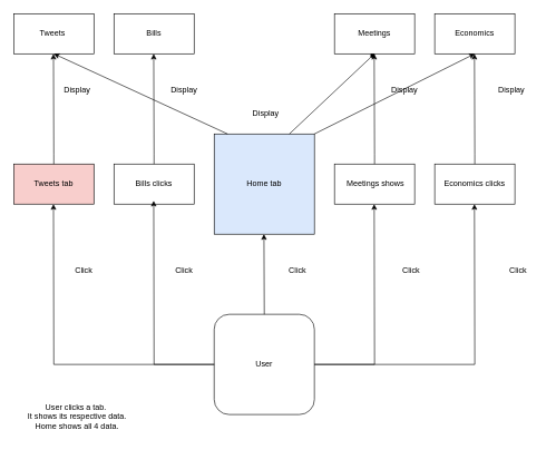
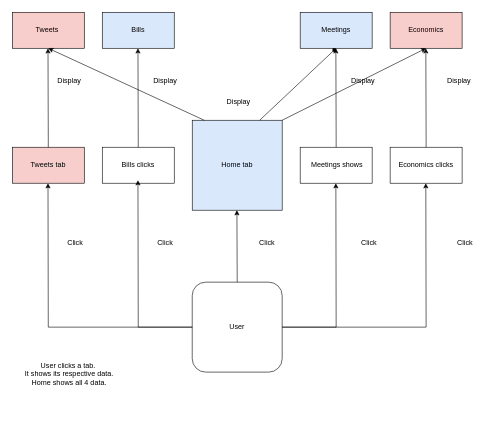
  <mxCell id="0" />
  <mxCell id="1" parent="0" />
  <mxCell id="2" value="User" style="whiteSpace=wrap;html=1;aspect=fixed;rounded=1;" parent="1" vertex="1"><mxGeometry x="320" y="470" width="150" height="150" as="geometry" /></mxCell>
  <mxCell id="3" value="Home tab" style="whiteSpace=wrap;html=1;aspect=fixed;fillColor=#dae8fc;" parent="1" vertex="1"><mxGeometry x="320" y="200" width="150" height="150" as="geometry" /></mxCell>
  <mxCell id="4" value="Click" style="text;html=1;align=center;verticalAlign=middle;whiteSpace=wrap;rounded=0;" parent="1" vertex="1"><mxGeometry x="240" y="390" width="70" height="30" as="geometry" /></mxCell>
  <mxCell id="5" value="Bills clicks" style="whiteSpace=wrap;html=1;" parent="1" vertex="1"><mxGeometry x="170" y="245" width="120" height="60" as="geometry" /></mxCell>
  <mxCell id="6" value="" style="edgeStyle=orthogonalEdgeStyle;rounded=0;orthogonalLoop=1;jettySize=auto;html=1;exitX=0.5;exitY=0;exitDx=0;exitDy=0;" parent="1" source="2" edge="1"><mxGeometry relative="1" as="geometry"><mxPoint x="394.5" y="475" as="sourcePoint" /><mxPoint x="394.5" y="350" as="targetPoint" /></mxGeometry></mxCell>
  <mxCell id="7" value="Tweets tab" style="whiteSpace=wrap;html=1;fillColor=#f8cecc;" parent="1" vertex="1"><mxGeometry x="20" y="245" width="120" height="60" as="geometry" /></mxCell>
  <mxCell id="8" value="Economics clicks" style="whiteSpace=wrap;html=1;" parent="1" vertex="1"><mxGeometry x="650" y="245" width="120" height="60" as="geometry" /></mxCell>
  <mxCell id="9" value="&amp;nbsp;Meetings shows" style="whiteSpace=wrap;html=1;" vertex="1" parent="1"><mxGeometry x="500" y="245" width="120" height="60" as="geometry" /></mxCell>
  <mxCell id="10" value="" style="edgeStyle=orthogonalEdgeStyle;rounded=0;orthogonalLoop=1;jettySize=auto;html=1;exitX=0;exitY=0.5;exitDx=0;exitDy=0;" edge="1" parent="1" source="2"><mxGeometry relative="1" as="geometry"><mxPoint x="230" y="420" as="sourcePoint" /><mxPoint x="229.5" y="300" as="targetPoint" /></mxGeometry></mxCell>
  <mxCell id="11" value="" style="edgeStyle=orthogonalEdgeStyle;rounded=0;orthogonalLoop=1;jettySize=auto;html=1;" edge="1" parent="1" source="2"><mxGeometry relative="1" as="geometry"><mxPoint x="80" y="425" as="sourcePoint" /><mxPoint x="79.5" y="305" as="targetPoint" /></mxGeometry></mxCell>
  <mxCell id="12" value="" style="edgeStyle=orthogonalEdgeStyle;rounded=0;orthogonalLoop=1;jettySize=auto;html=1;exitX=1;exitY=0.5;exitDx=0;exitDy=0;" edge="1" parent="1" source="2"><mxGeometry relative="1" as="geometry"><mxPoint x="560" y="425" as="sourcePoint" /><mxPoint x="559.5" y="305" as="targetPoint" /></mxGeometry></mxCell>
  <mxCell id="13" value="" style="edgeStyle=orthogonalEdgeStyle;rounded=0;orthogonalLoop=1;jettySize=auto;html=1;exitX=1;exitY=0.5;exitDx=0;exitDy=0;" edge="1" parent="1" source="2"><mxGeometry relative="1" as="geometry"><mxPoint x="710" y="425" as="sourcePoint" /><mxPoint x="709.5" y="305" as="targetPoint" /></mxGeometry></mxCell>
- <mxCell id="14" value="Tweets&amp;nbsp;" style="whiteSpace=wrap;html=1;" vertex="1" parent="1"><mxGeometry x="20" y="20" width="120" height="60" as="geometry" /></mxCell>
- <mxCell id="15" value="Bills" style="whiteSpace=wrap;html=1;" vertex="1" parent="1"><mxGeometry x="170" y="20" width="120" height="60" as="geometry" /></mxCell>
- <mxCell id="16" value="Meetings" style="whiteSpace=wrap;html=1;" vertex="1" parent="1"><mxGeometry x="500" y="20" width="120" height="60" as="geometry" /></mxCell>
- <mxCell id="17" value="Economics" style="whiteSpace=wrap;html=1;" vertex="1" parent="1"><mxGeometry x="650" y="20" width="120" height="60" as="geometry" /></mxCell>
+ <mxCell id="14" value="Tweets&amp;nbsp;" style="whiteSpace=wrap;html=1;fillColor=#f8cecc;" vertex="1" parent="1"><mxGeometry x="20" y="20" width="120" height="60" as="geometry" /></mxCell>
+ <mxCell id="15" value="Bills" style="whiteSpace=wrap;html=1;fillColor=#dae8fc;" vertex="1" parent="1"><mxGeometry x="170" y="20" width="120" height="60" as="geometry" /></mxCell>
+ <mxCell id="16" value="Meetings" style="whiteSpace=wrap;html=1;fillColor=#dae8fc;" vertex="1" parent="1"><mxGeometry x="500" y="20" width="120" height="60" as="geometry" /></mxCell>
+ <mxCell id="17" value="Economics" style="whiteSpace=wrap;html=1;fillColor=#f8cecc;" vertex="1" parent="1"><mxGeometry x="650" y="20" width="120" height="60" as="geometry" /></mxCell>
  <mxCell id="18" value="" style="edgeStyle=orthogonalEdgeStyle;rounded=0;orthogonalLoop=1;jettySize=auto;html=1;exitX=0.5;exitY=0;exitDx=0;exitDy=0;" edge="1" parent="1" source="5"><mxGeometry relative="1" as="geometry"><mxPoint x="229.75" y="230" as="sourcePoint" /><mxPoint x="229.5" y="80" as="targetPoint" /><Array as="points"><mxPoint x="230" y="230" /></Array></mxGeometry></mxCell>
  <mxCell id="19" value="" style="edgeStyle=orthogonalEdgeStyle;rounded=0;orthogonalLoop=1;jettySize=auto;html=1;exitX=0.5;exitY=0;exitDx=0;exitDy=0;" edge="1" parent="1"><mxGeometry relative="1" as="geometry"><mxPoint x="80" y="245" as="sourcePoint" /><mxPoint x="79.5" y="80" as="targetPoint" /><Array as="points"><mxPoint x="80" y="230" /></Array></mxGeometry></mxCell>
  <mxCell id="20" value="" style="edgeStyle=orthogonalEdgeStyle;rounded=0;orthogonalLoop=1;jettySize=auto;html=1;exitX=0.5;exitY=0;exitDx=0;exitDy=0;" edge="1" parent="1"><mxGeometry relative="1" as="geometry"><mxPoint x="560" y="245" as="sourcePoint" /><mxPoint x="559.5" y="80" as="targetPoint" /><Array as="points"><mxPoint x="560" y="230" /></Array></mxGeometry></mxCell>
  <mxCell id="21" value="" style="edgeStyle=orthogonalEdgeStyle;rounded=0;orthogonalLoop=1;jettySize=auto;html=1;exitX=0.5;exitY=0;exitDx=0;exitDy=0;" edge="1" parent="1"><mxGeometry relative="1" as="geometry"><mxPoint x="710" y="245" as="sourcePoint" /><mxPoint x="709.5" y="80" as="targetPoint" /><Array as="points"><mxPoint x="710" y="230" /></Array></mxGeometry></mxCell>
  <mxCell id="22" value="Click" style="text;html=1;align=center;verticalAlign=middle;whiteSpace=wrap;rounded=0;" vertex="1" parent="1"><mxGeometry x="90" y="390" width="70" height="30" as="geometry" /></mxCell>
  <mxCell id="23" value="Click" style="text;html=1;align=center;verticalAlign=middle;whiteSpace=wrap;rounded=0;" vertex="1" parent="1"><mxGeometry x="410" y="390" width="70" height="30" as="geometry" /></mxCell>
  <mxCell id="24" value="Click" style="text;html=1;align=center;verticalAlign=middle;whiteSpace=wrap;rounded=0;" vertex="1" parent="1"><mxGeometry x="580" y="390" width="70" height="30" as="geometry" /></mxCell>
  <mxCell id="25" value="Click" style="text;html=1;align=center;verticalAlign=middle;whiteSpace=wrap;rounded=0;" vertex="1" parent="1"><mxGeometry x="740" y="390" width="70" height="30" as="geometry" /></mxCell>
  <mxCell id="26" value="Display" style="text;html=1;align=center;verticalAlign=middle;whiteSpace=wrap;rounded=0;" vertex="1" parent="1"><mxGeometry x="240" y="120" width="70" height="30" as="geometry" /></mxCell>
  <mxCell id="27" value="Display" style="text;html=1;align=center;verticalAlign=middle;whiteSpace=wrap;rounded=0;" vertex="1" parent="1"><mxGeometry x="80" y="120" width="70" height="30" as="geometry" /></mxCell>
  <mxCell id="28" value="Display" style="text;html=1;align=center;verticalAlign=middle;whiteSpace=wrap;rounded=0;" vertex="1" parent="1"><mxGeometry x="570" y="120" width="70" height="30" as="geometry" /></mxCell>
  <mxCell id="29" value="Display" style="text;html=1;align=center;verticalAlign=middle;whiteSpace=wrap;rounded=0;" vertex="1" parent="1"><mxGeometry x="730" y="120" width="70" height="30" as="geometry" /></mxCell>
  <mxCell id="30" value="User clicks a tab.&amp;nbsp;&lt;div&gt;It shows its respective data.&lt;/div&gt;&lt;div&gt;Home shows all 4 data.&lt;/div&gt;&lt;div&gt;&lt;br&gt;&lt;/div&gt;" style="text;html=1;align=center;verticalAlign=middle;whiteSpace=wrap;rounded=0;" vertex="1" parent="1"><mxGeometry x="40" y="580" width="150" height="100" as="geometry" /></mxCell>
  <mxCell id="31" value="" style="endArrow=classic;html=1;rounded=0;entryX=0.5;entryY=1;entryDx=0;entryDy=0;" edge="1" parent="1" target="14"><mxGeometry width="50" height="50" relative="1" as="geometry"><mxPoint x="340" y="200" as="sourcePoint" /><mxPoint x="390" y="150" as="targetPoint" /></mxGeometry></mxCell>
  <mxCell id="32" value="" style="endArrow=diamond;html=1;rounded=0;entryX=0.5;entryY=1;entryDx=0;entryDy=0;exitX=0.75;exitY=0;exitDx=0;exitDy=0;" edge="1" parent="1" source="3" target="16"><mxGeometry width="50" height="50" relative="1" as="geometry"><mxPoint x="618" y="310" as="sourcePoint" /><mxPoint x="490" y="190" as="targetPoint" /><Array as="points" /></mxGeometry></mxCell>
  <mxCell id="33" value="" style="endArrow=classic;html=1;rounded=0;entryX=0.5;entryY=1;entryDx=0;entryDy=0;exitX=0.75;exitY=0;exitDx=0;exitDy=0;" edge="1" parent="1" target="17"><mxGeometry width="50" height="50" relative="1" as="geometry"><mxPoint x="470" y="200" as="sourcePoint" /><mxPoint x="597" y="80" as="targetPoint" /><Array as="points" /></mxGeometry></mxCell>
  <mxCell id="34" value="Display" style="text;html=1;align=center;verticalAlign=middle;whiteSpace=wrap;rounded=0;" vertex="1" parent="1"><mxGeometry x="340" y="130" width="115" height="80" as="geometry" /></mxCell>
